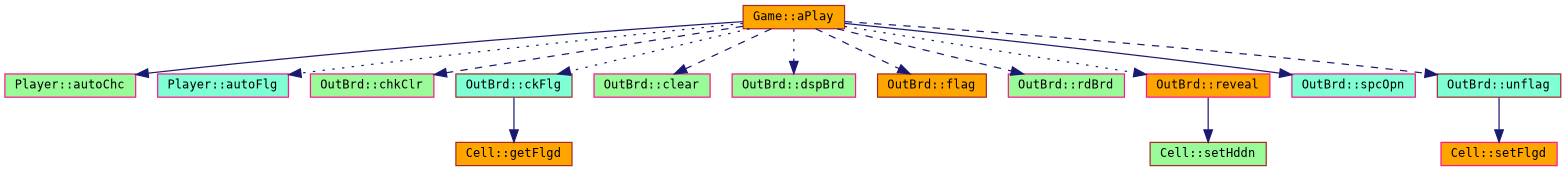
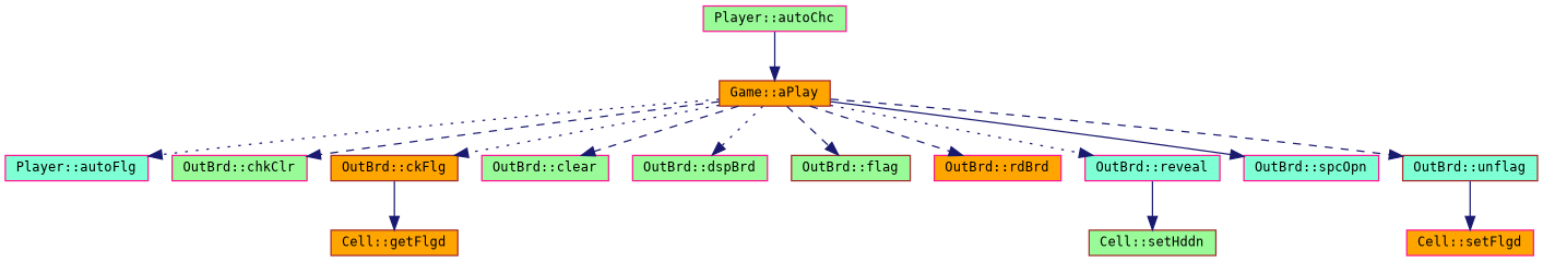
  digraph {
    fontname="DejaVu Sans Mono"
    rankdir=TB
    node [color=deeppink fillcolor=orange fontname="DejaVu Sans Mono" fontsize=10 shape=record style=filled]
    edge [color=midnightblue fontname="DejaVu Sans Mono" fontsize=10 labelfontname=Helvetica labelfontsize=10 style=solid]
    n1 [color=brown fontcolor=black height=0.2 label="Game::aPlay" width=0.4]
    n2 [fillcolor=palegreen height=0.2 label="Player::autoChc" width=0.4]
    n3 [fillcolor=aquamarine height=0.2 label="Player::autoFlg" width=0.4]
    n4 [fillcolor=palegreen height=0.2 label="OutBrd::chkClr" width=0.4]
-   n5 [color=brown fillcolor=aquamarine height=0.2 label="OutBrd::ckFlg" width=0.4]
+   n5 [color=brown height=0.2 label="OutBrd::ckFlg" width=0.4]
    n6 [fillcolor=palegreen height=0.2 label="OutBrd::clear" width=0.4]
    n7 [fillcolor=palegreen height=0.2 label="OutBrd::dspBrd" width=0.4]
-   n8 [color=brown height=0.2 label="OutBrd::flag" width=0.4]
-   n9 [fillcolor=palegreen height=0.2 label="OutBrd::rdBrd" width=0.4]
-   n10 [height=0.2 label="OutBrd::reveal" width=0.4]
+   n8 [color=brown fillcolor=palegreen height=0.2 label="OutBrd::flag" width=0.4]
+   n9 [height=0.2 label="OutBrd::rdBrd" width=0.4]
+   n10 [fillcolor=aquamarine height=0.2 label="OutBrd::reveal" width=0.4]
    n11 [fillcolor=aquamarine height=0.2 label="OutBrd::spcOpn" width=0.4]
    n12 [color=brown fillcolor=aquamarine height=0.2 label="OutBrd::unflag" width=0.4]
    n13 [color=brown height=0.2 label="Cell::getFlgd" width=0.4]
    n14 [color=brown fillcolor=palegreen height=0.2 label="Cell::setHddn" width=0.4]
    n15 [height=0.2 label="Cell::setFlgd" width=0.4]
-   n1 -> n2
+   n2 -> n1
    n1 -> n3 [style=dotted]
    n1 -> n4 [style=dashed]
    n1 -> n5 [style=dotted]
    n1 -> n6 [style=dashed]
    n1 -> n7 [style=dotted]
    n1 -> n8 [style=dashed]
    n1 -> n9 [style=dashed]
    n1 -> n10 [style=dotted]
    n1 -> n11
    n1 -> n12 [style=dashed]
    n5 -> n13
    n10 -> n14
    n12 -> n15
  }
